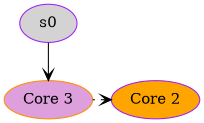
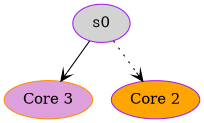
  digraph {
    rankdir=TB
    node [color=purple style=filled]
    edge [arrowhead=vee]
    n1 [color=darkorange fillcolor=plum label="Core 3"]
    n2 [fillcolor=orange label="Core 2"]
    s0 [fillcolor=lightgrey]
    subgraph sub_1 {
      rank=same
      n1
      n2
    }
    s0 -> n1 [style=solid]
-   n1 -> n2 [style=dotted]
+   s0 -> n2 [style=dotted]
  }
